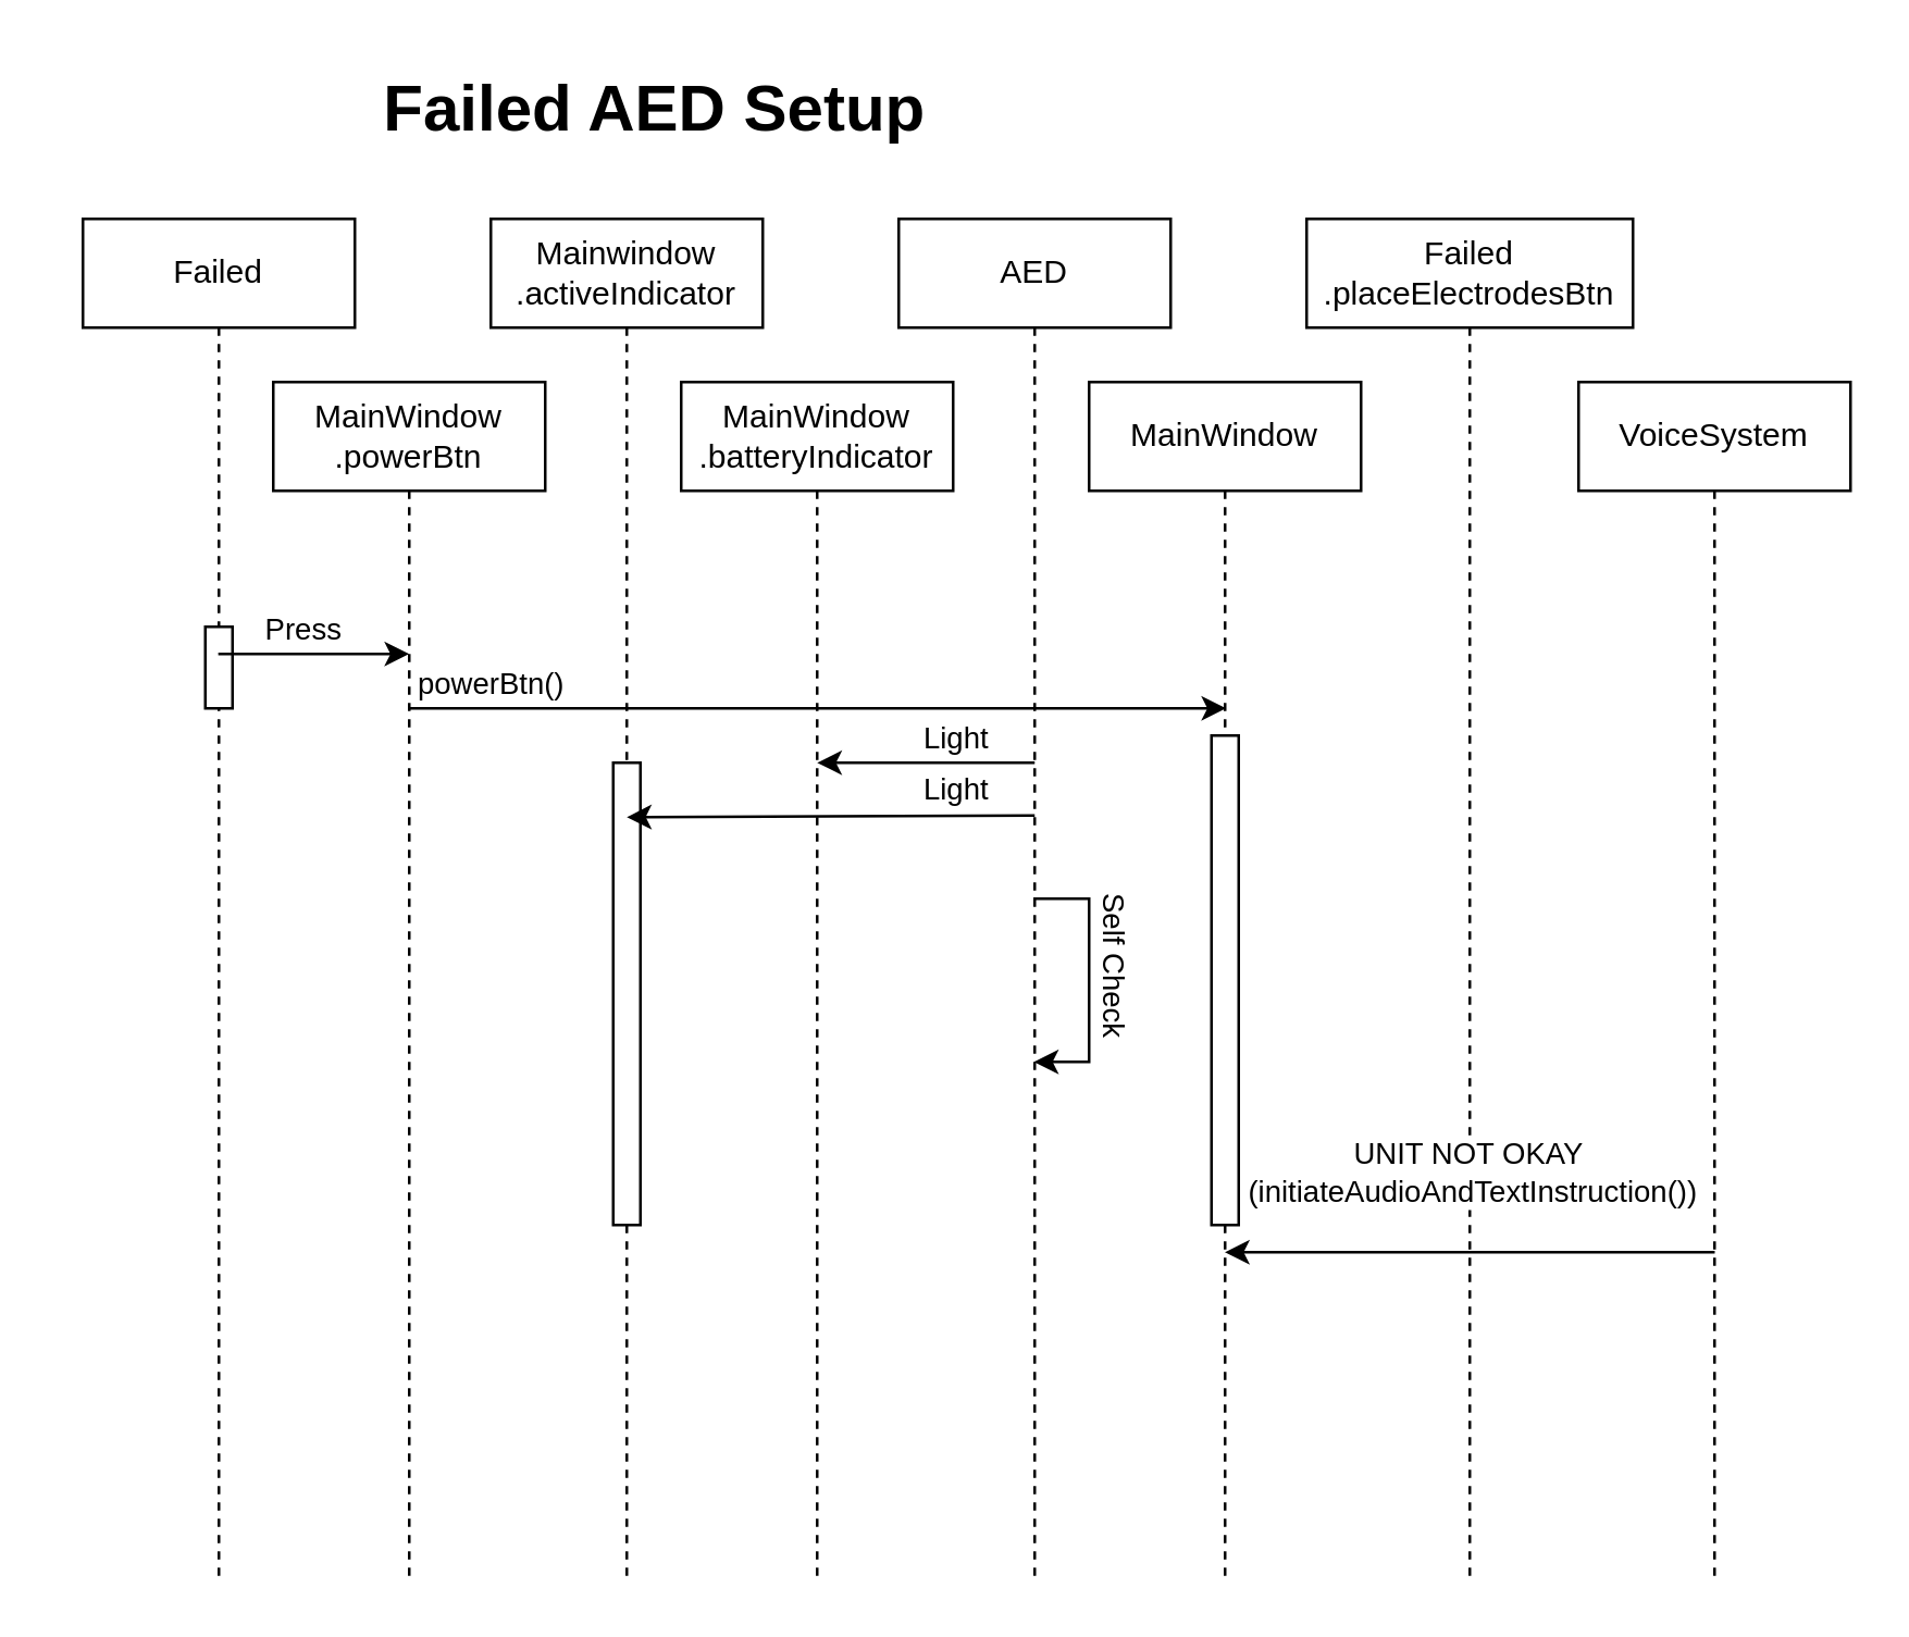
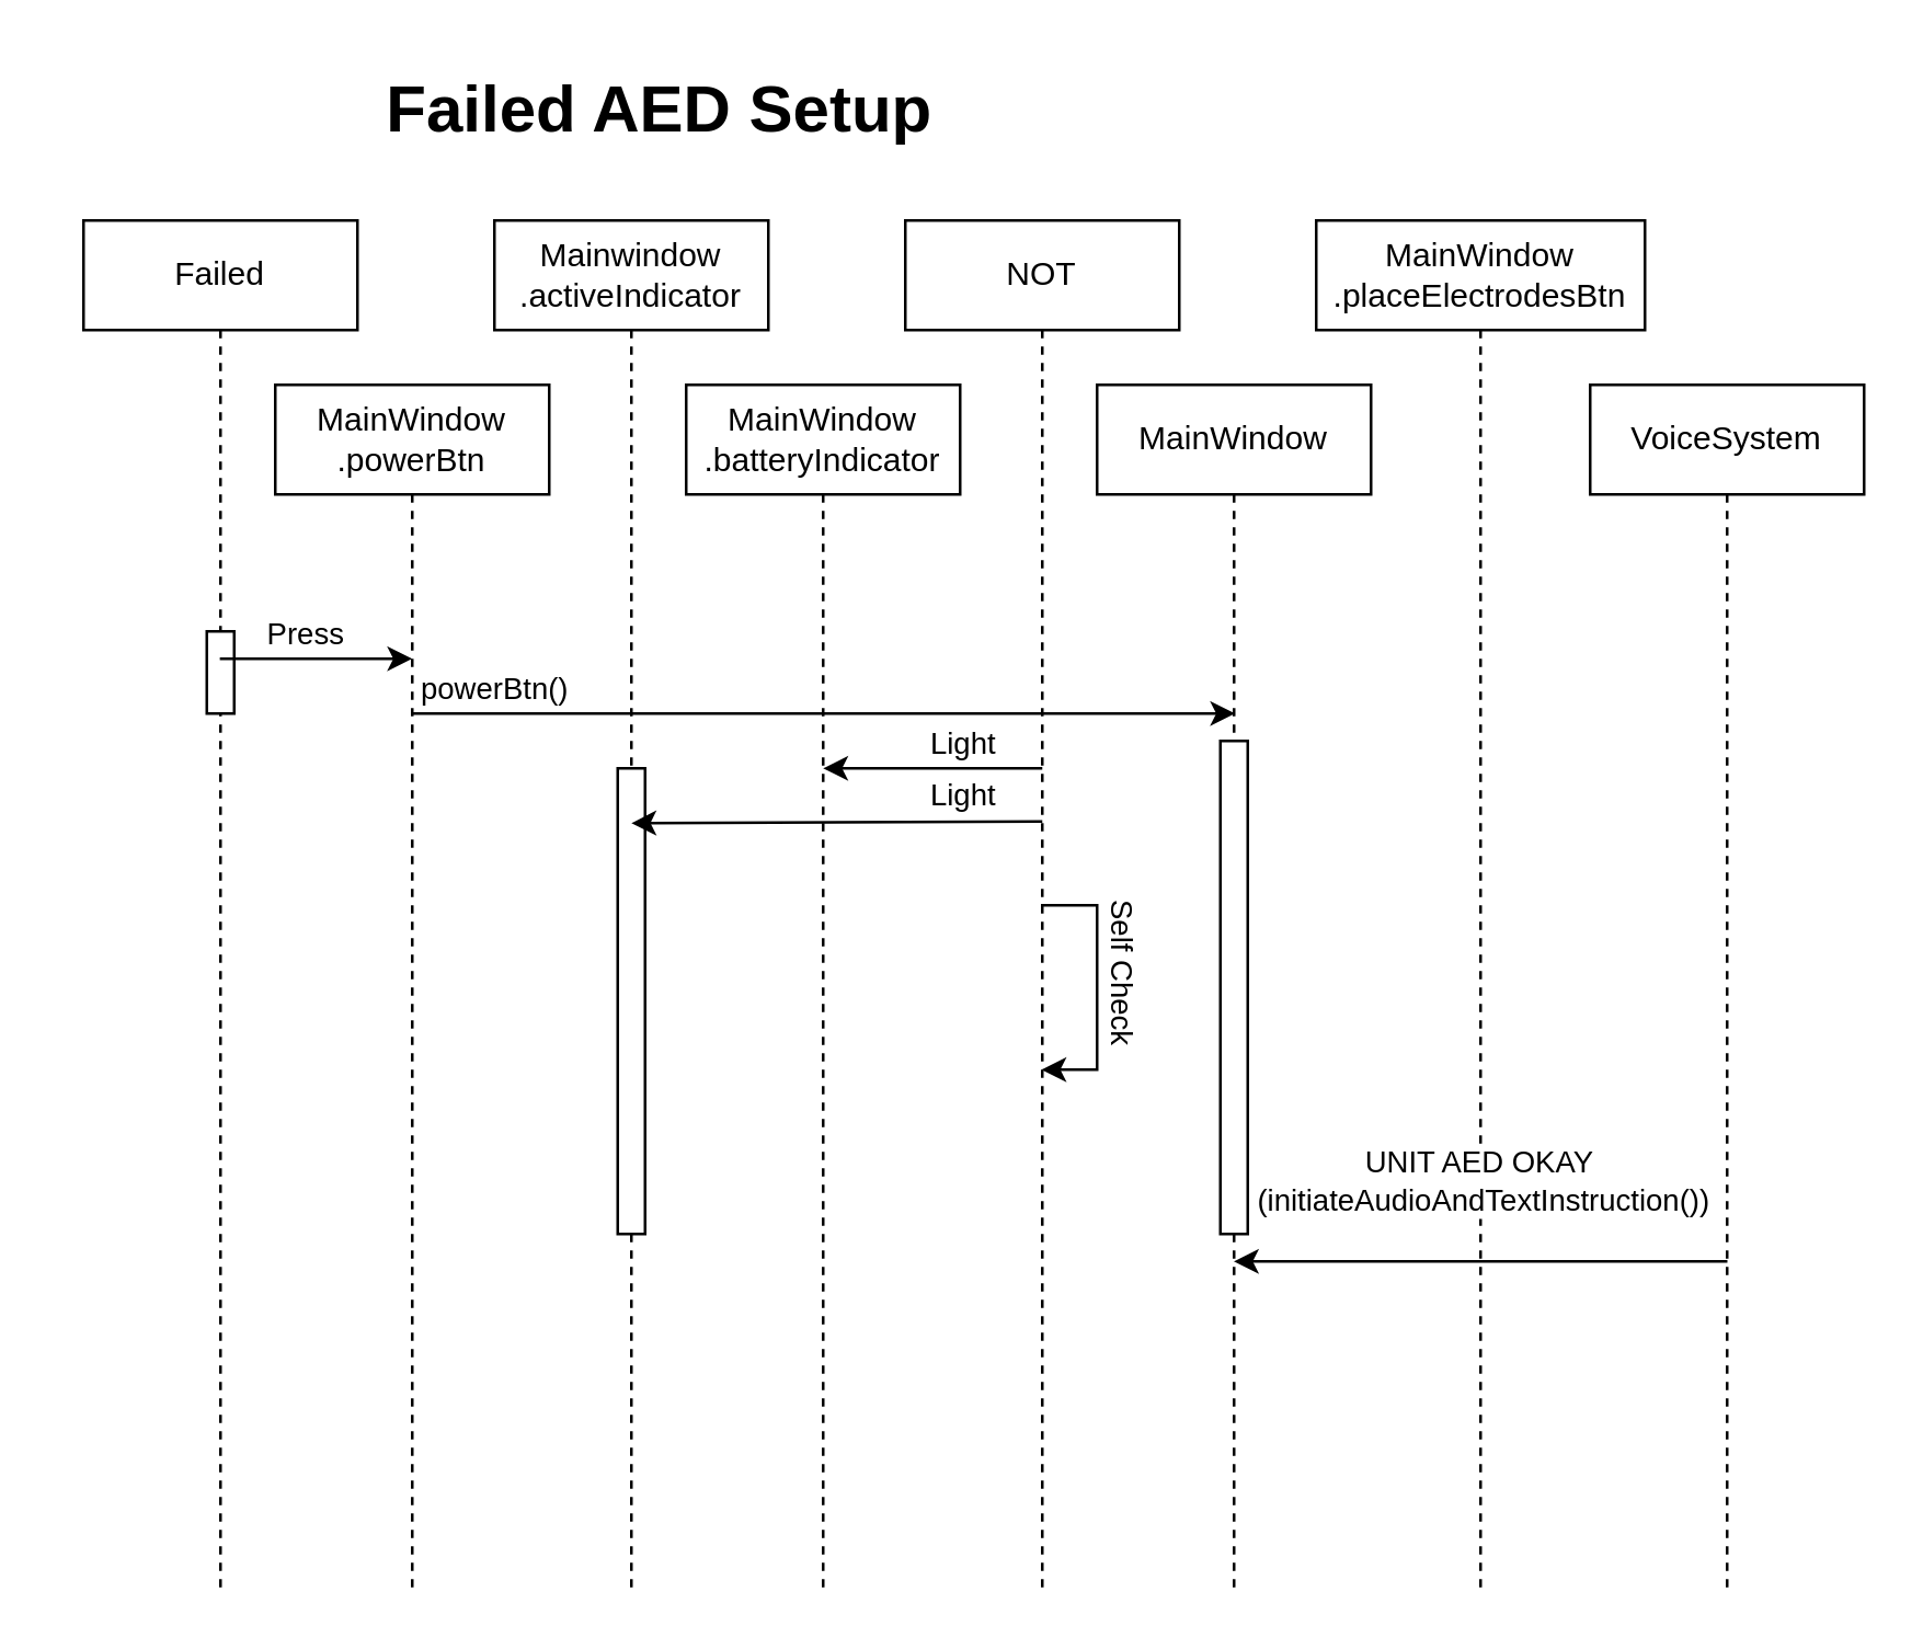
  <mxCell id="0" />
  <mxCell id="1" parent="0" />
  <mxCell id="2" value="Failed" style="shape=umlLifeline;perimeter=lifelinePerimeter;whiteSpace=wrap;html=1;container=0;dropTarget=0;collapsible=0;recursiveResize=0;outlineConnect=0;portConstraint=eastwest;newEdgeStyle={&quot;edgeStyle&quot;:&quot;elbowEdgeStyle&quot;,&quot;elbow&quot;:&quot;vertical&quot;,&quot;curved&quot;:0,&quot;rounded&quot;:0};" parent="1" vertex="1"><mxGeometry x="30" y="80" width="100" height="500" as="geometry" /></mxCell>
  <mxCell id="3" value="" style="html=1;points=[[0,0,0,0,5],[0,1,0,0,-5],[1,0,0,0,5],[1,1,0,0,-5]];perimeter=orthogonalPerimeter;outlineConnect=0;targetShapes=umlLifeline;portConstraint=eastwest;newEdgeStyle={&quot;curved&quot;:0,&quot;rounded&quot;:0};" vertex="1" parent="2"><mxGeometry x="45" y="150" width="10" height="30" as="geometry" /></mxCell>
- <mxCell id="4" value="&lt;div&gt;AED&lt;/div&gt;" style="shape=umlLifeline;perimeter=lifelinePerimeter;whiteSpace=wrap;html=1;container=0;dropTarget=0;collapsible=0;recursiveResize=0;outlineConnect=0;portConstraint=eastwest;newEdgeStyle={&quot;edgeStyle&quot;:&quot;elbowEdgeStyle&quot;,&quot;elbow&quot;:&quot;vertical&quot;,&quot;curved&quot;:0,&quot;rounded&quot;:0};" parent="1" vertex="1"><mxGeometry x="330" y="80" width="100" height="500" as="geometry" /></mxCell>
+ <mxCell id="4" value="&lt;div&gt;NOT&lt;/div&gt;" style="shape=umlLifeline;perimeter=lifelinePerimeter;whiteSpace=wrap;html=1;container=0;dropTarget=0;collapsible=0;recursiveResize=0;outlineConnect=0;portConstraint=eastwest;newEdgeStyle={&quot;edgeStyle&quot;:&quot;elbowEdgeStyle&quot;,&quot;elbow&quot;:&quot;vertical&quot;,&quot;curved&quot;:0,&quot;rounded&quot;:0};" parent="1" vertex="1"><mxGeometry x="330" y="80" width="100" height="500" as="geometry" /></mxCell>
  <mxCell id="5" value="VoiceSystem" style="shape=umlLifeline;perimeter=lifelinePerimeter;whiteSpace=wrap;html=1;container=0;dropTarget=0;collapsible=0;recursiveResize=0;outlineConnect=0;portConstraint=eastwest;newEdgeStyle={&quot;edgeStyle&quot;:&quot;elbowEdgeStyle&quot;,&quot;elbow&quot;:&quot;vertical&quot;,&quot;curved&quot;:0,&quot;rounded&quot;:0};" parent="1" vertex="1"><mxGeometry x="580" y="140" width="100" height="440" as="geometry" /></mxCell>
  <mxCell id="6" value="MainWindow" style="shape=umlLifeline;perimeter=lifelinePerimeter;whiteSpace=wrap;html=1;container=0;dropTarget=0;collapsible=0;recursiveResize=0;outlineConnect=0;portConstraint=eastwest;newEdgeStyle={&quot;edgeStyle&quot;:&quot;elbowEdgeStyle&quot;,&quot;elbow&quot;:&quot;vertical&quot;,&quot;curved&quot;:0,&quot;rounded&quot;:0};" parent="1" vertex="1"><mxGeometry x="400" y="140" width="100" height="440" as="geometry" /></mxCell>
  <mxCell id="7" value="" style="html=1;points=[[0,0,0,0,5],[0,1,0,0,-5],[1,0,0,0,5],[1,1,0,0,-5]];perimeter=orthogonalPerimeter;outlineConnect=0;targetShapes=umlLifeline;portConstraint=eastwest;newEdgeStyle={&quot;curved&quot;:0,&quot;rounded&quot;:0};" vertex="1" parent="6"><mxGeometry x="45" y="130" width="10" height="180" as="geometry" /></mxCell>
  <mxCell id="8" value="Failed AED Setup" style="text;strokeColor=none;fillColor=none;html=1;fontSize=24;fontStyle=1;verticalAlign=middle;align=center;" parent="1" vertex="1"><mxGeometry x="20" y="20" width="440" height="40" as="geometry" /></mxCell>
  <mxCell id="9" value="&lt;div&gt;MainWindow&lt;/div&gt;&lt;div&gt;.powerBtn&lt;/div&gt;" style="shape=umlLifeline;perimeter=lifelinePerimeter;whiteSpace=wrap;html=1;container=0;dropTarget=0;collapsible=0;recursiveResize=0;outlineConnect=0;portConstraint=eastwest;newEdgeStyle={&quot;edgeStyle&quot;:&quot;elbowEdgeStyle&quot;,&quot;elbow&quot;:&quot;vertical&quot;,&quot;curved&quot;:0,&quot;rounded&quot;:0};" parent="1" vertex="1"><mxGeometry x="100" y="140" width="100" height="440" as="geometry" /></mxCell>
  <mxCell id="10" value="" style="endArrow=classic;html=1;rounded=0;" parent="1" edge="1"><mxGeometry width="50" height="50" relative="1" as="geometry"><mxPoint x="79.759" y="240" as="sourcePoint" /><mxPoint x="149.759" y="240" as="targetPoint" /><Array as="points"><mxPoint x="150" y="240" /></Array></mxGeometry></mxCell>
  <mxCell id="11" value="Press" style="edgeLabel;html=1;align=center;verticalAlign=middle;resizable=0;points=[];" parent="10" connectable="0" vertex="1"><mxGeometry x="-0.209" relative="1" as="geometry"><mxPoint x="3" y="-10" as="offset" /></mxGeometry></mxCell>
  <mxCell id="12" value="&lt;div&gt;Mainwindow&lt;/div&gt;&lt;div&gt;.activeIndicator&lt;br&gt;&lt;/div&gt;" style="shape=umlLifeline;perimeter=lifelinePerimeter;whiteSpace=wrap;html=1;container=0;dropTarget=0;collapsible=0;recursiveResize=0;outlineConnect=0;portConstraint=eastwest;newEdgeStyle={&quot;edgeStyle&quot;:&quot;elbowEdgeStyle&quot;,&quot;elbow&quot;:&quot;vertical&quot;,&quot;curved&quot;:0,&quot;rounded&quot;:0};" parent="1" vertex="1"><mxGeometry x="180" y="80" width="100" height="500" as="geometry" /></mxCell>
  <mxCell id="13" value="" style="html=1;points=[[0,0,0,0,5],[0,1,0,0,-5],[1,0,0,0,5],[1,1,0,0,-5]];perimeter=orthogonalPerimeter;outlineConnect=0;targetShapes=umlLifeline;portConstraint=eastwest;newEdgeStyle={&quot;curved&quot;:0,&quot;rounded&quot;:0};" vertex="1" parent="12"><mxGeometry x="45" y="200" width="10" height="170" as="geometry" /></mxCell>
  <mxCell id="14" value="&lt;div&gt;MainWindow&lt;/div&gt;&lt;div&gt;.batteryIndicator&lt;br&gt;&lt;/div&gt;" style="shape=umlLifeline;perimeter=lifelinePerimeter;whiteSpace=wrap;html=1;container=0;dropTarget=0;collapsible=0;recursiveResize=0;outlineConnect=0;portConstraint=eastwest;newEdgeStyle={&quot;edgeStyle&quot;:&quot;elbowEdgeStyle&quot;,&quot;elbow&quot;:&quot;vertical&quot;,&quot;curved&quot;:0,&quot;rounded&quot;:0};" parent="1" vertex="1"><mxGeometry x="250" y="140" width="100" height="440" as="geometry" /></mxCell>
  <mxCell id="15" value="" style="endArrow=classic;html=1;rounded=0;exitX=0.5;exitY=0.121;exitDx=0;exitDy=0;exitPerimeter=0;" parent="1" edge="1"><mxGeometry width="50" height="50" relative="1" as="geometry"><mxPoint x="380" y="299.4" as="sourcePoint" /><mxPoint x="230" y="300" as="targetPoint" /></mxGeometry></mxCell>
  <mxCell id="16" value="Light" style="edgeLabel;html=1;align=center;verticalAlign=middle;resizable=0;points=[];" parent="15" connectable="0" vertex="1"><mxGeometry x="-0.393" y="1" relative="1" as="geometry"><mxPoint x="16" y="-11" as="offset" /></mxGeometry></mxCell>
  <mxCell id="17" value="" style="endArrow=classic;html=1;rounded=0;exitX=0.5;exitY=0.121;exitDx=0;exitDy=0;exitPerimeter=0;" parent="1" edge="1"><mxGeometry width="50" height="50" relative="1" as="geometry"><mxPoint x="380" y="280" as="sourcePoint" /><mxPoint x="300" y="280" as="targetPoint" /></mxGeometry></mxCell>
  <mxCell id="18" value="Light" style="edgeLabel;html=1;align=center;verticalAlign=middle;resizable=0;points=[];" parent="17" connectable="0" vertex="1"><mxGeometry x="-0.393" y="1" relative="1" as="geometry"><mxPoint x="-6" y="-11" as="offset" /></mxGeometry></mxCell>
  <mxCell id="19" value="" style="endArrow=classic;html=1;rounded=0;" parent="1" source="4" edge="1"><mxGeometry width="50" height="50" relative="1" as="geometry"><mxPoint x="379.667" y="340" as="sourcePoint" /><mxPoint x="379.667" y="390" as="targetPoint" /><Array as="points"><mxPoint x="400" y="330" /><mxPoint x="400" y="390" /></Array></mxGeometry></mxCell>
  <mxCell id="20" value="&lt;div&gt;Self Check&lt;/div&gt;" style="edgeLabel;html=1;align=center;verticalAlign=middle;resizable=0;points=[];rotation=90;" parent="19" connectable="0" vertex="1"><mxGeometry x="-0.228" y="4" relative="1" as="geometry"><mxPoint x="6" y="5" as="offset" /></mxGeometry></mxCell>
  <mxCell id="21" value="" style="endArrow=classic;html=1;rounded=0;" parent="1" edge="1"><mxGeometry width="50" height="50" relative="1" as="geometry"><mxPoint x="630.09" y="460" as="sourcePoint" /><mxPoint x="449.914" y="460" as="targetPoint" /></mxGeometry></mxCell>
- <mxCell id="22" value="&lt;div&gt;Failed&lt;/div&gt;&lt;div&gt;.placeElectrodesBtn&lt;br&gt;&lt;/div&gt;" style="shape=umlLifeline;perimeter=lifelinePerimeter;whiteSpace=wrap;html=1;container=0;dropTarget=0;collapsible=0;recursiveResize=0;outlineConnect=0;portConstraint=eastwest;newEdgeStyle={&quot;edgeStyle&quot;:&quot;elbowEdgeStyle&quot;,&quot;elbow&quot;:&quot;vertical&quot;,&quot;curved&quot;:0,&quot;rounded&quot;:0};" parent="1" vertex="1"><mxGeometry x="480" y="80" width="120" height="500" as="geometry" /></mxCell>
- <mxCell id="23" value="&lt;div&gt;UNIT NOT OKAY&amp;nbsp;&lt;/div&gt;&lt;div&gt;(initiateAudioAndTextInstruction())&lt;/div&gt;" style="edgeLabel;html=1;align=center;verticalAlign=middle;resizable=0;points=[];" parent="1" connectable="0" vertex="1"><mxGeometry x="540.003" y="430" as="geometry" /></mxCell>
+ <mxCell id="22" value="&lt;div&gt;MainWindow&lt;/div&gt;&lt;div&gt;.placeElectrodesBtn&lt;br&gt;&lt;/div&gt;" style="shape=umlLifeline;perimeter=lifelinePerimeter;whiteSpace=wrap;html=1;container=0;dropTarget=0;collapsible=0;recursiveResize=0;outlineConnect=0;portConstraint=eastwest;newEdgeStyle={&quot;edgeStyle&quot;:&quot;elbowEdgeStyle&quot;,&quot;elbow&quot;:&quot;vertical&quot;,&quot;curved&quot;:0,&quot;rounded&quot;:0};" parent="1" vertex="1"><mxGeometry x="480" y="80" width="120" height="500" as="geometry" /></mxCell>
+ <mxCell id="23" value="&lt;div&gt;UNIT AED OKAY&amp;nbsp;&lt;/div&gt;&lt;div&gt;(initiateAudioAndTextInstruction())&lt;/div&gt;" style="edgeLabel;html=1;align=center;verticalAlign=middle;resizable=0;points=[];" parent="1" connectable="0" vertex="1"><mxGeometry x="540.003" y="430" as="geometry" /></mxCell>
  <mxCell id="24" value="" style="endArrow=classic;html=1;rounded=0;" parent="1" edge="1"><mxGeometry width="50" height="50" relative="1" as="geometry"><mxPoint x="149.592" y="260" as="sourcePoint" /><mxPoint x="450.41" y="260" as="targetPoint" /></mxGeometry></mxCell>
  <mxCell id="25" value="powerBtn()" style="edgeLabel;html=1;align=center;verticalAlign=middle;resizable=0;points=[];" parent="24" connectable="0" vertex="1"><mxGeometry x="-0.792" y="-1" relative="1" as="geometry"><mxPoint x="-1" y="-11" as="offset" /></mxGeometry></mxCell>
